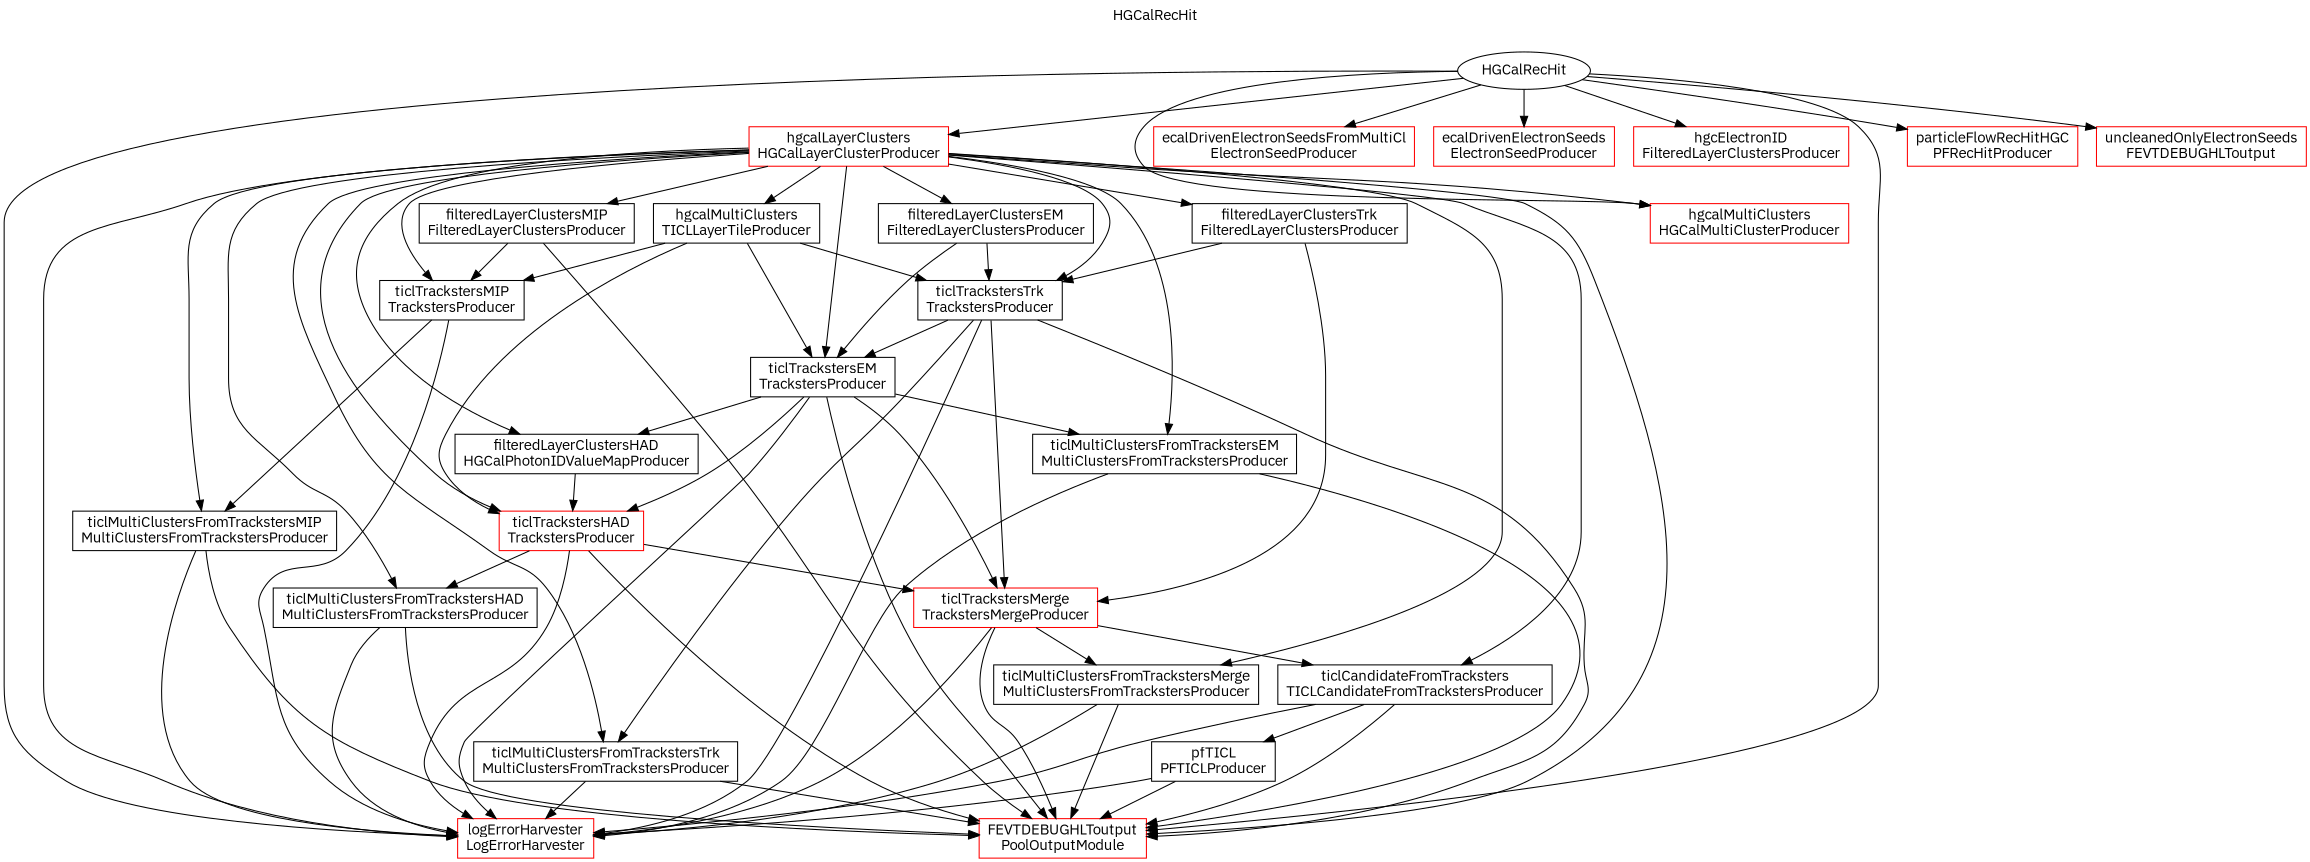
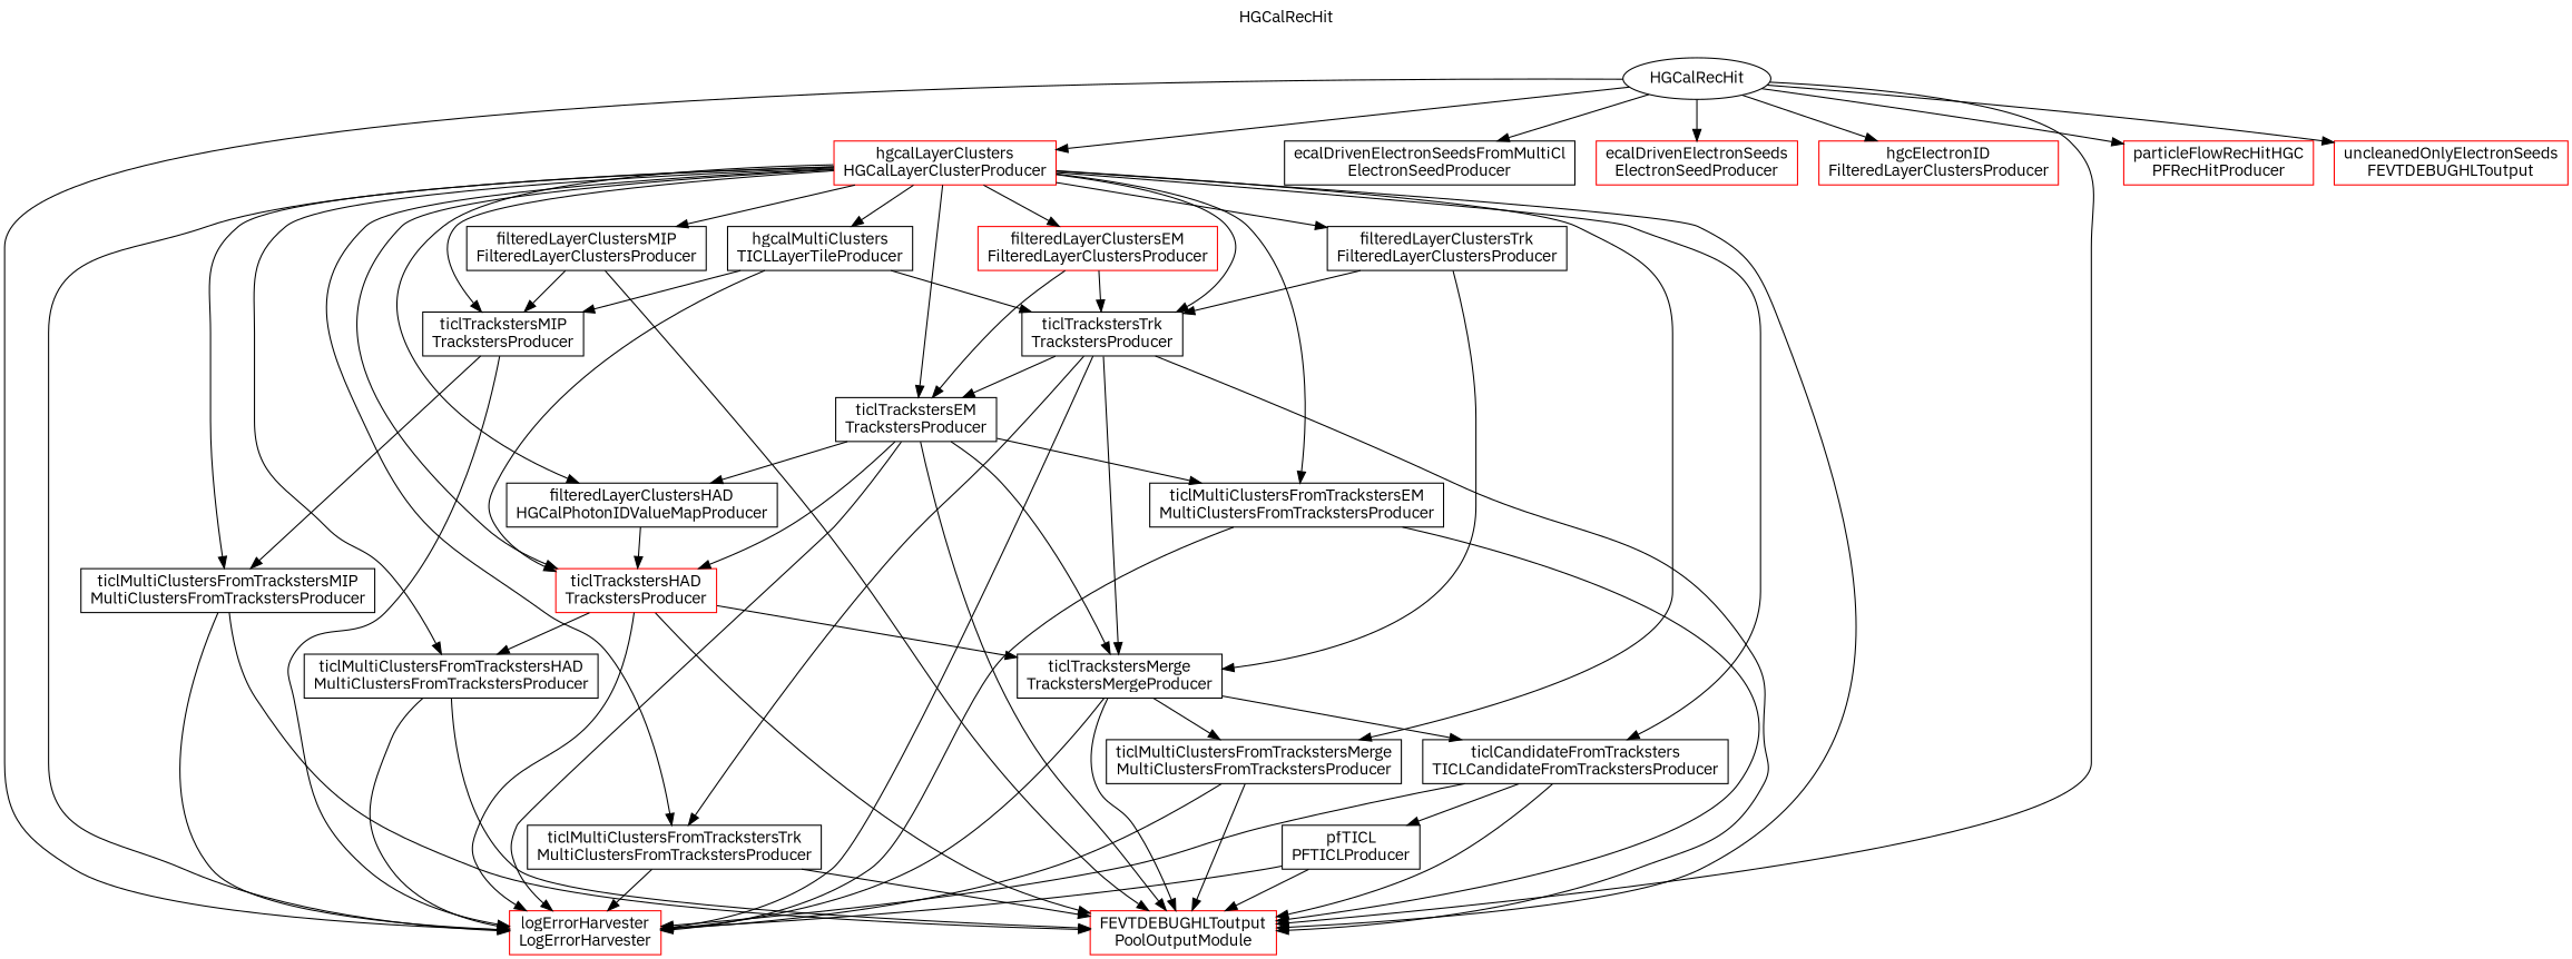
  digraph {
    fontname="IBM Plex Sans"
    label=HGCalRecHit
    labelloc=top
    node [color=black fontname="IBM Plex Sans" shape=box]
    edge [fontname="IBM Plex Sans"]
    n1 [label=HGCalRecHit shape=""]
    n2 [color=red label="logErrorHarvester\nLogErrorHarvester"]
    n3 [color=red label="hgcalLayerClusters\nHGCalLayerClusterProducer"]
    n4 [color=red label="FEVTDEBUGHLToutput\nPoolOutputModule"]
-   n5 [color=red label="ecalDrivenElectronSeedsFromMultiCl\nElectronSeedProducer"]
+   n5 [label="ecalDrivenElectronSeedsFromMultiCl\nElectronSeedProducer"]
    n6 [color=red label="ecalDrivenElectronSeeds\nElectronSeedProducer"]
    n7 [color=red label="hgcElectronID\nFilteredLayerClustersProducer"]
-   n8 [color=red label="hgcalMultiClusters\nHGCalMultiClusterProducer"]
    n9 [color=red label="particleFlowRecHitHGC\nPFRecHitProducer"]
    n10 [color=red label="uncleanedOnlyElectronSeeds\nFEVTDEBUGHLToutput"]
    n11 [label="filteredLayerClustersMIP\nFilteredLayerClustersProducer"]
    n12 [label="filteredLayerClustersTrk\nFilteredLayerClustersProducer"]
    n13 [label="ticlCandidateFromTracksters\nTICLCandidateFromTrackstersProducer"]
    n14 [label="ticlTrackstersTrk\nTrackstersProducer"]
    n15 [label="ticlMultiClustersFromTrackstersHAD\nMultiClustersFromTrackstersProducer"]
    n16 [label="hgcalMultiClusters\nTICLLayerTileProducer"]
-   n17 [label="filteredLayerClustersEM\nFilteredLayerClustersProducer"]
+   n17 [color=red label="filteredLayerClustersEM\nFilteredLayerClustersProducer"]
    n18 [label="filteredLayerClustersHAD\nHGCalPhotonIDValueMapProducer"]
    n19 [label="ticlTrackstersEM\nTrackstersProducer"]
    n20 [label="ticlMultiClustersFromTrackstersEM\nMultiClustersFromTrackstersProducer"]
    n21 [label="ticlMultiClustersFromTrackstersMIP\nMultiClustersFromTrackstersProducer"]
    n22 [label="ticlTrackstersMIP\nTrackstersProducer"]
    n23 [label="ticlMultiClustersFromTrackstersMerge\nMultiClustersFromTrackstersProducer"]
    n24 [color=red label="ticlTrackstersHAD\nTrackstersProducer"]
    n25 [label="ticlMultiClustersFromTrackstersTrk\nMultiClustersFromTrackstersProducer"]
-   n26 [color=red label="ticlTrackstersMerge\nTrackstersMergeProducer"]
+   n26 [label="ticlTrackstersMerge\nTrackstersMergeProducer"]
    n27 [label="pfTICL\nPFTICLProducer"]
    n1 -> n2
    n1 -> n3
    n1 -> n4
    n1 -> n5
    n1 -> n6
    n1 -> n7
-   n1 -> n8
    n1 -> n9
    n1 -> n10
    n3 -> n2
    n3 -> n4
-   n3 -> n8
    n3 -> n11
    n3 -> n12
    n3 -> n13
    n3 -> n14
    n3 -> n15
    n3 -> n16
    n3 -> n17
    n3 -> n18
    n3 -> n19
    n3 -> n20
    n3 -> n21
    n3 -> n22
    n3 -> n23
    n3 -> n24
    n3 -> n25
    n11 -> n4
    n11 -> n22
    n12 -> n14
    n12 -> n26
    n13 -> n2
    n13 -> n4
    n13 -> n27
    n14 -> n2
    n14 -> n4
    n14 -> n19
    n14 -> n25
    n14 -> n26
    n15 -> n2
    n15 -> n4
    n16 -> n14
-   n16 -> n19
    n16 -> n22
    n16 -> n24
    n17 -> n14
    n17 -> n19
    n18 -> n24
    n19 -> n2
    n19 -> n4
    n19 -> n18
    n19 -> n20
    n19 -> n24
    n19 -> n26
    n20 -> n2
    n20 -> n4
    n21 -> n2
    n21 -> n4
    n22 -> n2
    n22 -> n21
    n23 -> n2
    n23 -> n4
    n24 -> n2
    n24 -> n4
    n24 -> n15
    n24 -> n26
    n25 -> n2
    n25 -> n4
    n26 -> n2
    n26 -> n4
    n26 -> n13
    n26 -> n23
    n27 -> n2
    n27 -> n4
  }
